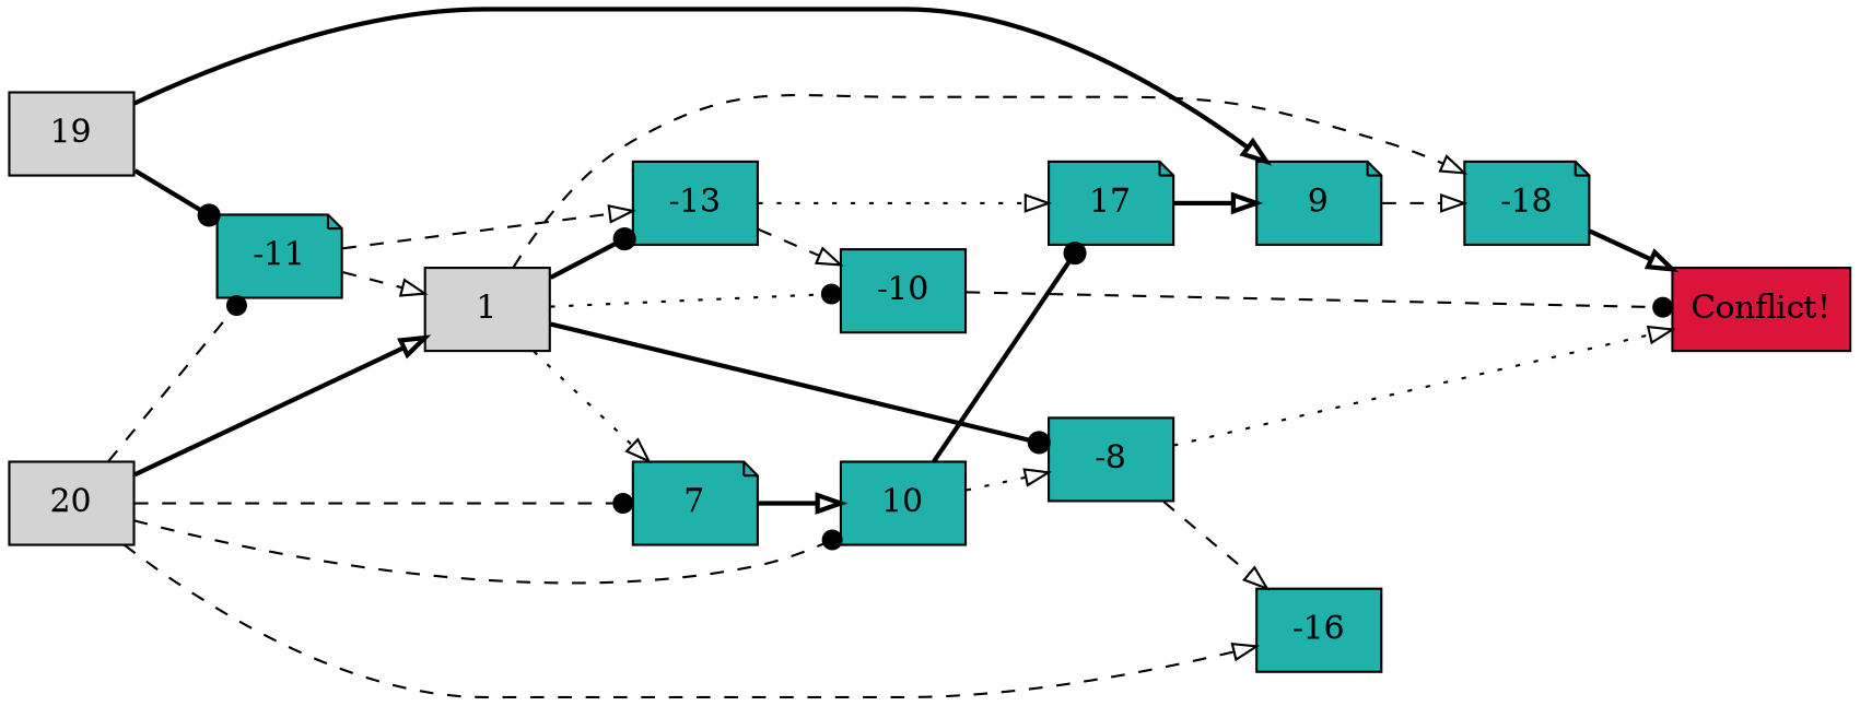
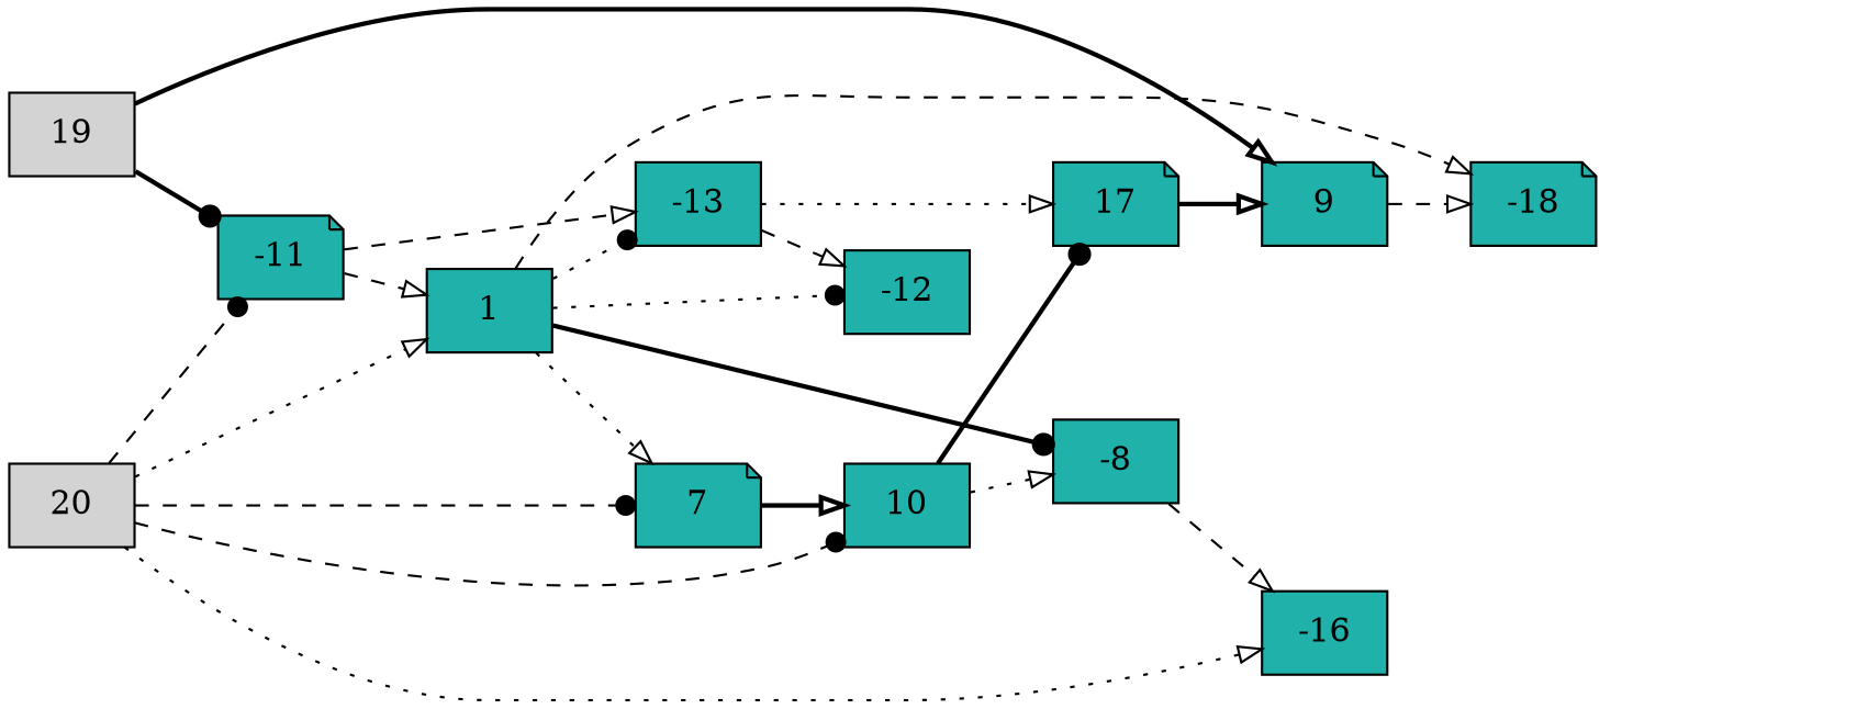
  digraph {
    rankdir=LR
    node [fillcolor=lightseagreen shape=box style=filled]
    edge [arrowhead=onormal style=dashed]
-   n1 [fillcolor=crimson label="Conflict!"]
    -8
    -16
-   -12 [label=-10]
+   -12
    -18 [shape=note]
-   1 [fillcolor=lightgrey]
+   1
    -13
    7 [shape=note]
    17 [shape=note]
    10
    9 [shape=note]
    19 [fillcolor=""]
    -11 [shape=note]
    20 [fillcolor=""]
-   -8 -> n1 [style=dotted]
    -8 -> -16
-   -12 -> n1 [arrowhead=dot]
-   -18 -> n1 [style=bold]
    1 -> -8 [arrowhead=dot style=bold]
    1 -> -12 [arrowhead=dot style=dotted]
    1 -> -18
-   1 -> -13 [arrowhead=dot style=bold]
+   1 -> -13 [arrowhead=dot style=dotted]
    1 -> 7 [style=dotted]
    -13 -> -12
    -13 -> 17 [style=dotted]
    7 -> 10 [style=bold]
    17 -> 9 [style=bold]
    10 -> -8 [style=dotted]
    10 -> 17 [arrowhead=dot style=bold]
    9 -> -18
    19 -> 9 [style=bold]
    19 -> -11 [arrowhead=dot style=bold]
    -11 -> 1
    -11 -> -13
-   20 -> -16
-   20 -> 1 [style=bold]
+   20 -> -16 [style=dotted]
+   20 -> 1 [style=dotted]
    20 -> 7 [arrowhead=dot]
    20 -> 10 [arrowhead=dot]
    20 -> -11 [arrowhead=dot]
  }
